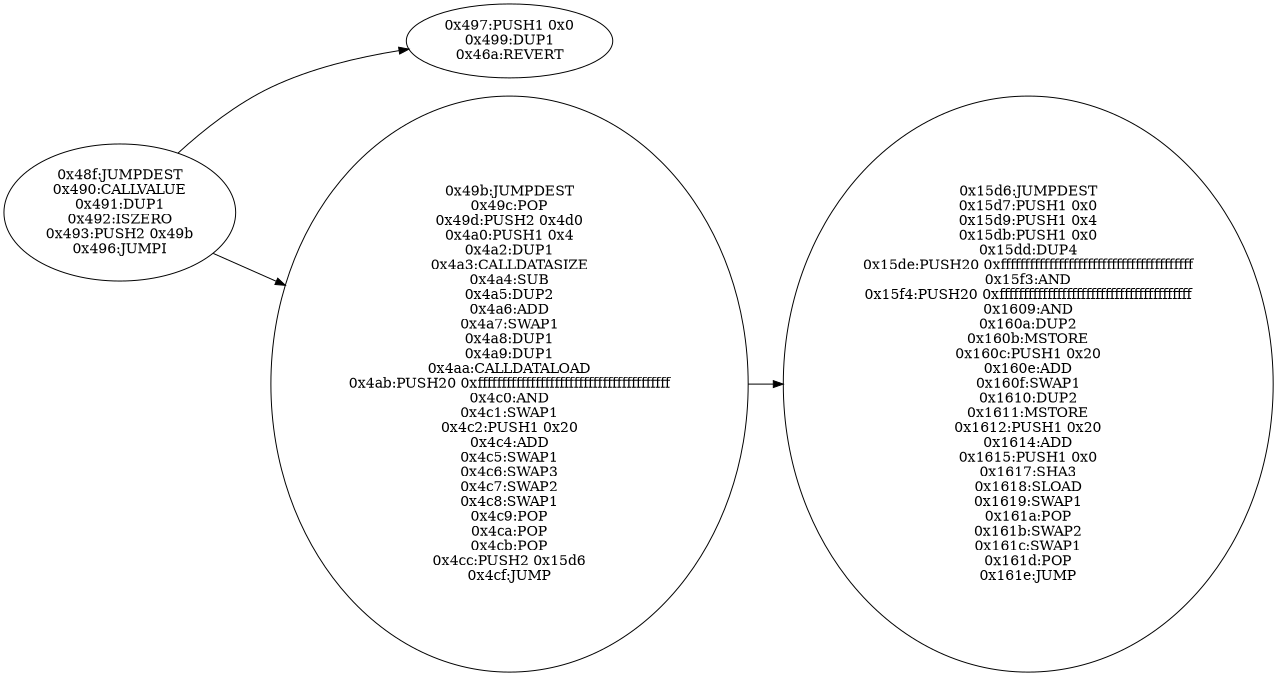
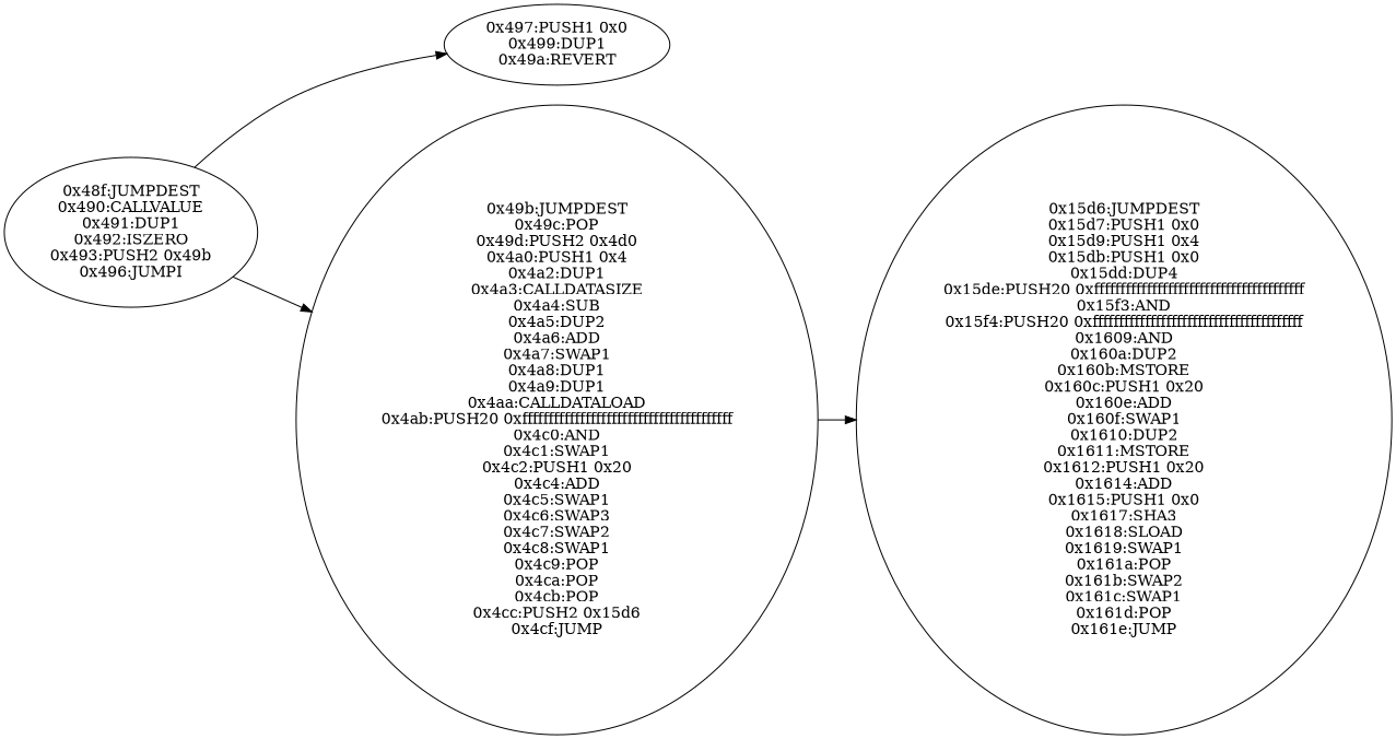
  digraph {
    rankdir=LR
    n1 [label="0x48f:JUMPDEST\n0x490:CALLVALUE\n0x491:DUP1\n0x492:ISZERO\n0x493:PUSH2 0x49b\n0x496:JUMPI"]
-   n2 [label="0x497:PUSH1 0x0\n0x499:DUP1\n0x46a:REVERT"]
+   n2 [label="0x497:PUSH1 0x0\n0x499:DUP1\n0x49a:REVERT"]
    n3 [label="0x49b:JUMPDEST\n0x49c:POP\n0x49d:PUSH2 0x4d0\n0x4a0:PUSH1 0x4\n0x4a2:DUP1\n0x4a3:CALLDATASIZE\n0x4a4:SUB\n0x4a5:DUP2\n0x4a6:ADD\n0x4a7:SWAP1\n0x4a8:DUP1\n0x4a9:DUP1\n0x4aa:CALLDATALOAD\n0x4ab:PUSH20 0xffffffffffffffffffffffffffffffffffffffff\n0x4c0:AND\n0x4c1:SWAP1\n0x4c2:PUSH1 0x20\n0x4c4:ADD\n0x4c5:SWAP1\n0x4c6:SWAP3\n0x4c7:SWAP2\n0x4c8:SWAP1\n0x4c9:POP\n0x4ca:POP\n0x4cb:POP\n0x4cc:PUSH2 0x15d6\n0x4cf:JUMP"]
    n4 [label="0x15d6:JUMPDEST\n0x15d7:PUSH1 0x0\n0x15d9:PUSH1 0x4\n0x15db:PUSH1 0x0\n0x15dd:DUP4\n0x15de:PUSH20 0xffffffffffffffffffffffffffffffffffffffff\n0x15f3:AND\n0x15f4:PUSH20 0xffffffffffffffffffffffffffffffffffffffff\n0x1609:AND\n0x160a:DUP2\n0x160b:MSTORE\n0x160c:PUSH1 0x20\n0x160e:ADD\n0x160f:SWAP1\n0x1610:DUP2\n0x1611:MSTORE\n0x1612:PUSH1 0x20\n0x1614:ADD\n0x1615:PUSH1 0x0\n0x1617:SHA3\n0x1618:SLOAD\n0x1619:SWAP1\n0x161a:POP\n0x161b:SWAP2\n0x161c:SWAP1\n0x161d:POP\n0x161e:JUMP"]
    n1 -> n2
    n1 -> n3
    n3 -> n4
  }
